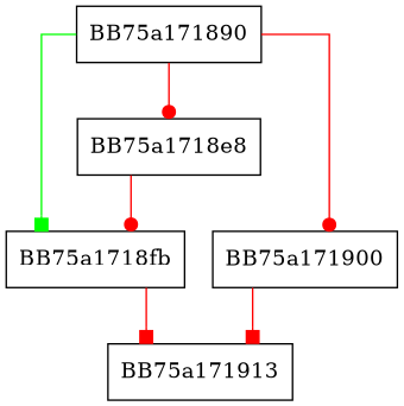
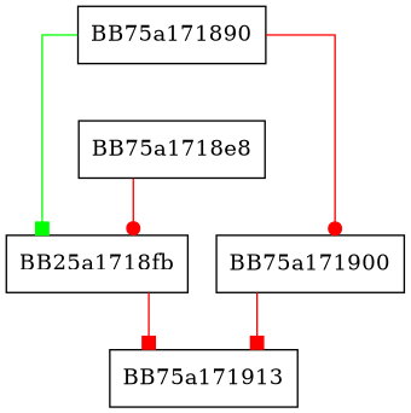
  digraph {
    splines=ortho
    node [shape=box]
    edge [arrowhead=box color=red]
    BB75a171890
-   BB75a1718fb
+   BB75a1718fb [label=BB25a1718fb]
    BB75a1718e8
    BB75a171900
    BB75a171913
    BB75a171890 -> BB75a1718fb [color=green]
-   BB75a171890 -> BB75a1718e8 [arrowhead=dot]
    BB75a171890 -> BB75a171900 [arrowhead=dot]
    BB75a1718fb -> BB75a171913
    BB75a1718e8 -> BB75a1718fb [arrowhead=dot]
    BB75a171900 -> BB75a171913
  }
